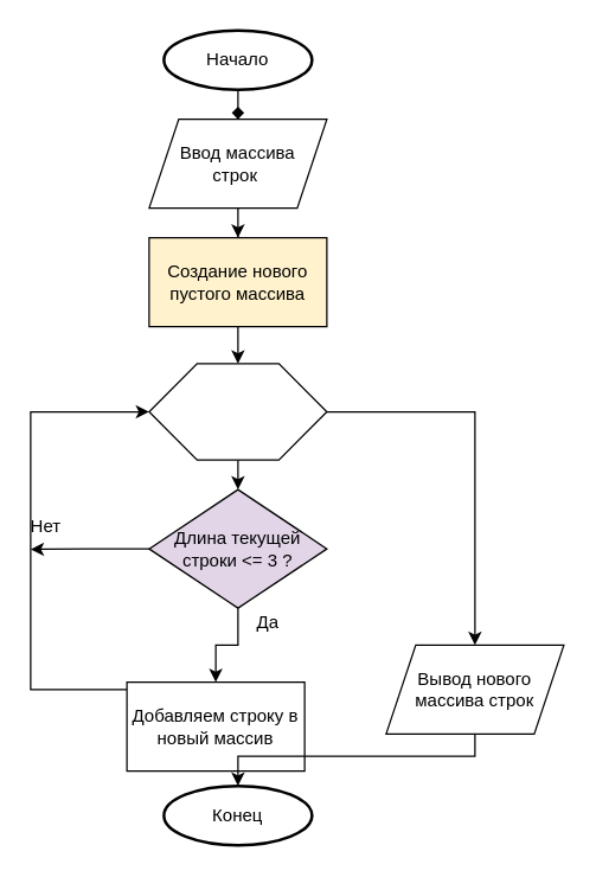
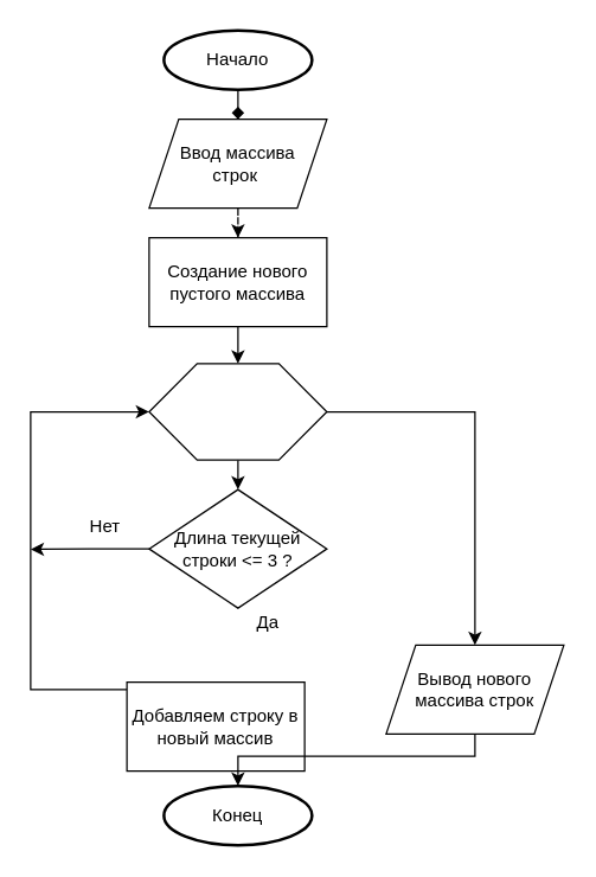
  <mxCell id="0" />
  <mxCell id="1" parent="0" />
- <mxCell id="2" value="" style="edgeStyle=orthogonalEdgeStyle;rounded=0;orthogonalLoop=1;jettySize=auto;html=1;" edge="1" parent="1" source="3" target="8"><mxGeometry relative="1" as="geometry" /></mxCell>
+ <mxCell id="2" value="" style="edgeStyle=orthogonalEdgeStyle;rounded=0;orthogonalLoop=1;jettySize=auto;html=1;dashed=1;" edge="1" parent="1" source="3" target="8"><mxGeometry relative="1" as="geometry" /></mxCell>
  <mxCell id="3" value="Ввод массива&lt;br&gt;строк&amp;nbsp;" style="shape=parallelogram;perimeter=parallelogramPerimeter;whiteSpace=wrap;html=1;fixedSize=1;" vertex="1" parent="1"><mxGeometry x="100" y="80" width="120" height="60" as="geometry" /></mxCell>
  <mxCell id="4" value="" style="edgeStyle=orthogonalEdgeStyle;rounded=0;orthogonalLoop=1;jettySize=auto;html=1;endArrow=diamond;" edge="1" parent="1" source="5" target="3"><mxGeometry relative="1" as="geometry" /></mxCell>
  <mxCell id="5" value="Начало" style="strokeWidth=2;html=1;shape=mxgraph.flowchart.start_1;whiteSpace=wrap;" vertex="1" parent="1"><mxGeometry x="110" y="20" width="100" height="40" as="geometry" /></mxCell>
  <mxCell id="6" value="Конец" style="strokeWidth=2;html=1;shape=mxgraph.flowchart.start_1;whiteSpace=wrap;" vertex="1" parent="1"><mxGeometry x="110" y="530" width="100" height="40" as="geometry" /></mxCell>
  <mxCell id="7" style="edgeStyle=orthogonalEdgeStyle;rounded=0;orthogonalLoop=1;jettySize=auto;html=1;entryX=0.5;entryY=0;entryDx=0;entryDy=0;" edge="1" parent="1" source="8" target="11"><mxGeometry relative="1" as="geometry"><mxPoint x="160" y="240" as="targetPoint" /></mxGeometry></mxCell>
- <mxCell id="8" value="Создание нового пустого массива" style="rounded=0;whiteSpace=wrap;html=1;fillColor=#fff2cc;" vertex="1" parent="1"><mxGeometry x="100" y="160" width="120" height="60" as="geometry" /></mxCell>
+ <mxCell id="8" value="Создание нового пустого массива" style="rounded=0;whiteSpace=wrap;html=1;" vertex="1" parent="1"><mxGeometry x="100" y="160" width="120" height="60" as="geometry" /></mxCell>
  <mxCell id="9" style="edgeStyle=orthogonalEdgeStyle;rounded=0;orthogonalLoop=1;jettySize=auto;html=1;exitX=1;exitY=0.5;exitDx=0;exitDy=0;entryX=0.5;entryY=0;entryDx=0;entryDy=0;" edge="1" parent="1" source="11" target="20"><mxGeometry relative="1" as="geometry"><mxPoint x="290" y="490" as="targetPoint" /><Array as="points"><mxPoint x="320" y="278" /></Array></mxGeometry></mxCell>
  <mxCell id="10" style="edgeStyle=orthogonalEdgeStyle;rounded=0;orthogonalLoop=1;jettySize=auto;html=1;exitX=0.5;exitY=1;exitDx=0;exitDy=0;entryX=0.5;entryY=0;entryDx=0;entryDy=0;" edge="1" parent="1" source="11" target="14"><mxGeometry relative="1" as="geometry"><mxPoint x="160" y="330" as="targetPoint" /></mxGeometry></mxCell>
  <mxCell id="11" value="" style="verticalLabelPosition=bottom;verticalAlign=top;html=1;shape=hexagon;perimeter=hexagonPerimeter2;arcSize=6;size=0.27;" vertex="1" parent="1"><mxGeometry x="100" y="245" width="120" height="65" as="geometry" /></mxCell>
- <mxCell id="12" value="" style="edgeStyle=orthogonalEdgeStyle;rounded=0;orthogonalLoop=1;jettySize=auto;html=1;entryX=0.5;entryY=0;entryDx=0;entryDy=0;" edge="1" parent="1" source="14" target="16"><mxGeometry relative="1" as="geometry"><mxPoint x="160" y="430" as="targetPoint" /></mxGeometry></mxCell>
  <mxCell id="13" style="edgeStyle=orthogonalEdgeStyle;rounded=0;orthogonalLoop=1;jettySize=auto;html=1;exitX=0;exitY=0.5;exitDx=0;exitDy=0;" edge="1" parent="1" source="14"><mxGeometry relative="1" as="geometry"><mxPoint x="20" y="370.333" as="targetPoint" /></mxGeometry></mxCell>
- <mxCell id="14" value="Длина текущей строки &amp;lt;= 3 ?" style="rhombus;whiteSpace=wrap;html=1;fillColor=#e1d5e7;" vertex="1" parent="1"><mxGeometry x="100" y="330" width="120" height="80" as="geometry" /></mxCell>
+ <mxCell id="14" value="Длина текущей строки &amp;lt;= 3 ?" style="rhombus;whiteSpace=wrap;html=1;" vertex="1" parent="1"><mxGeometry x="100" y="330" width="120" height="80" as="geometry" /></mxCell>
  <mxCell id="15" style="edgeStyle=orthogonalEdgeStyle;rounded=0;orthogonalLoop=1;jettySize=auto;html=1;entryX=0;entryY=0.5;entryDx=0;entryDy=0;" edge="1" parent="1" source="16" target="11"><mxGeometry relative="1" as="geometry"><Array as="points"><mxPoint x="20" y="465" /><mxPoint x="20" y="278" /><mxPoint x="100" y="278" /></Array></mxGeometry></mxCell>
  <mxCell id="16" value="Добавляем строку в новый массив" style="rounded=0;whiteSpace=wrap;html=1;" vertex="1" parent="1"><mxGeometry x="85" y="460" width="120" height="60" as="geometry" /></mxCell>
  <mxCell id="17" value="Да" style="text;html=1;align=center;verticalAlign=middle;resizable=0;points=[];autosize=1;strokeColor=none;fillColor=none;" vertex="1" parent="1"><mxGeometry x="160" y="405" width="40" height="30" as="geometry" /></mxCell>
- <mxCell id="18" value="Нет" style="text;html=1;align=center;verticalAlign=middle;resizable=0;points=[];autosize=1;strokeColor=none;fillColor=none;" vertex="1" parent="1"><mxGeometry x="10" y="340" width="40" height="30" as="geometry" /></mxCell>
+ <mxCell id="18" value="Нет" style="text;html=1;align=center;verticalAlign=middle;resizable=0;points=[];autosize=1;strokeColor=none;fillColor=none;" vertex="1" parent="1"><mxGeometry x="50" y="340" width="40" height="30" as="geometry" /></mxCell>
  <mxCell id="19" style="edgeStyle=orthogonalEdgeStyle;rounded=0;orthogonalLoop=1;jettySize=auto;html=1;entryX=0.5;entryY=0;entryDx=0;entryDy=0;entryPerimeter=0;" edge="1" parent="1" source="20" target="6"><mxGeometry relative="1" as="geometry"><Array as="points"><mxPoint x="320" y="510" /><mxPoint x="160" y="510" /></Array></mxGeometry></mxCell>
  <mxCell id="20" value="Вывод нового массива строк" style="shape=parallelogram;perimeter=parallelogramPerimeter;whiteSpace=wrap;html=1;fixedSize=1;" vertex="1" parent="1"><mxGeometry x="260" y="435" width="120" height="60" as="geometry" /></mxCell>
